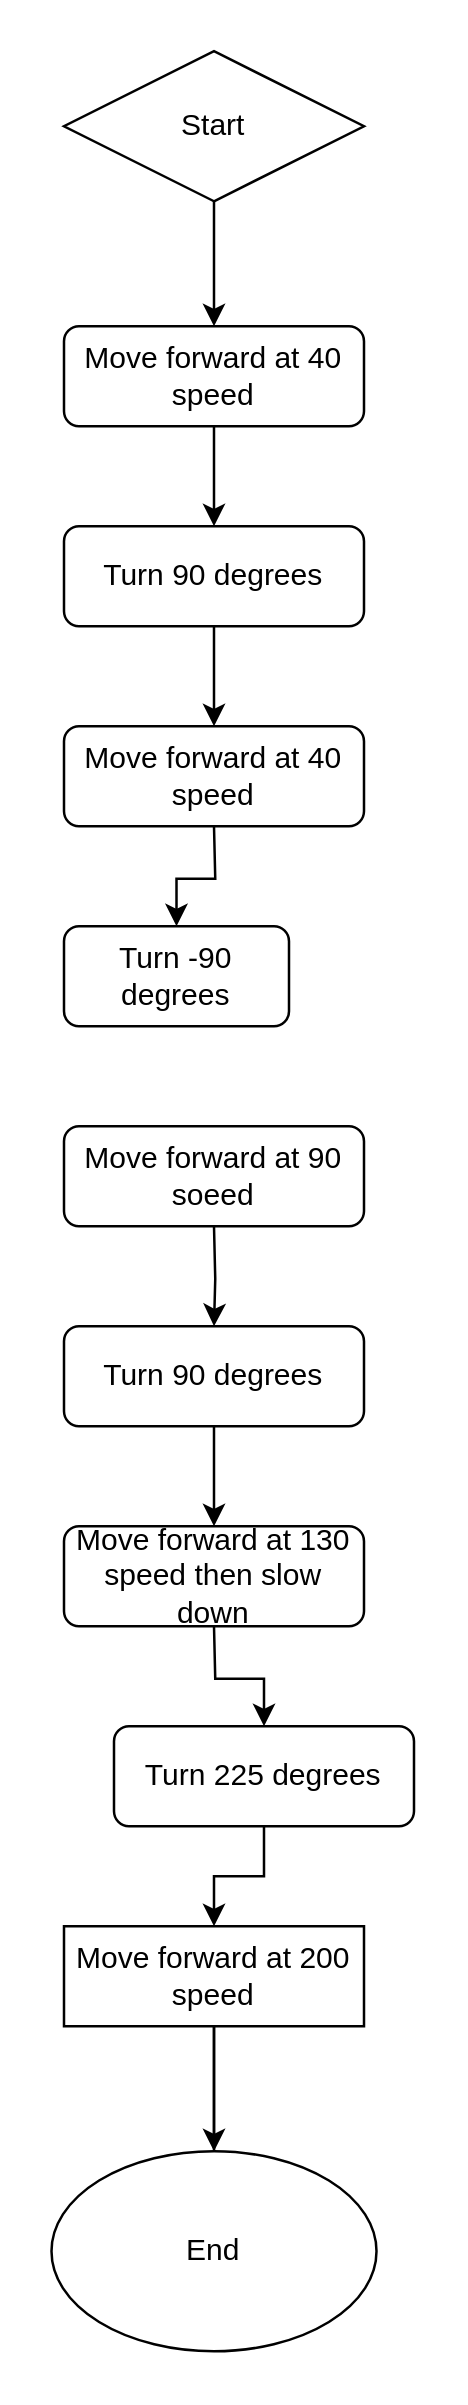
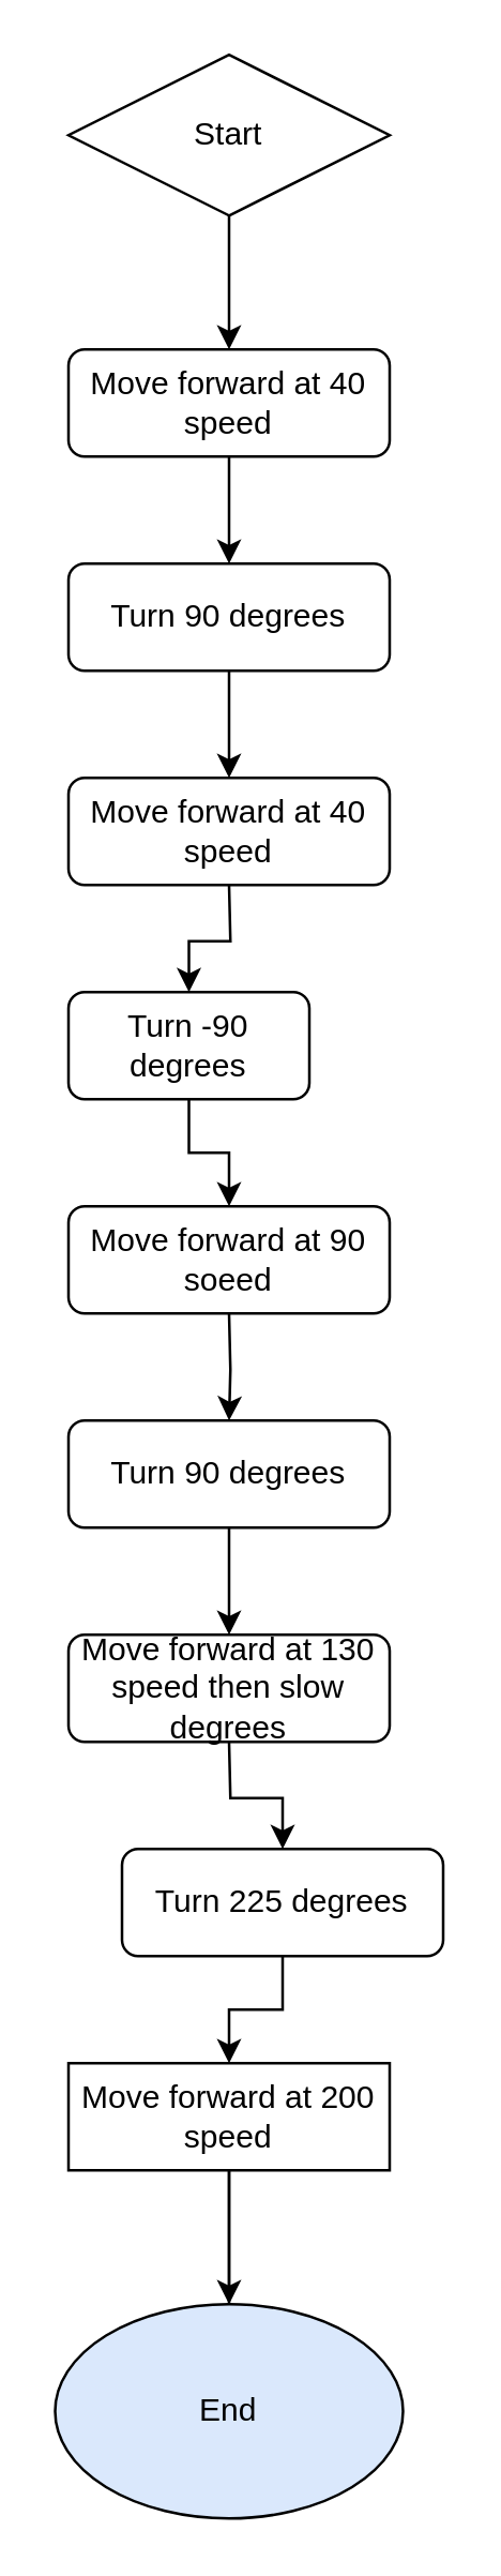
  <mxCell id="0" />
  <mxCell id="1" parent="0" />
  <mxCell id="2" value="" style="edgeStyle=orthogonalEdgeStyle;rounded=0;orthogonalLoop=1;jettySize=auto;html=1;" edge="1" parent="1" source="3" target="7"><mxGeometry relative="1" as="geometry" /></mxCell>
  <mxCell id="3" value="Move forward at 40 speed&lt;span id=&quot;docs-internal-guid-fa45b856-7fff-fb46-79e6-324b232b3a65&quot;&gt;&lt;/span&gt;" style="rounded=1;whiteSpace=wrap;html=1;fontSize=12;glass=0;strokeWidth=1;shadow=0;" vertex="1" parent="1"><mxGeometry x="25" y="130" width="120" height="40" as="geometry" /></mxCell>
  <mxCell id="4" value="" style="edgeStyle=orthogonalEdgeStyle;rounded=0;orthogonalLoop=1;jettySize=auto;html=1;" edge="1" parent="1" source="5" target="3"><mxGeometry relative="1" as="geometry" /></mxCell>
  <mxCell id="5" value="Start" style="rhombus;whiteSpace=wrap;html=1;direction=west;" vertex="1" parent="1"><mxGeometry x="25" y="20" width="120" height="60" as="geometry" /></mxCell>
  <mxCell id="6" value="" style="edgeStyle=orthogonalEdgeStyle;rounded=0;orthogonalLoop=1;jettySize=auto;html=1;" edge="1" parent="1" source="7" target="8"><mxGeometry relative="1" as="geometry" /></mxCell>
  <mxCell id="7" value="Turn 90 degrees&lt;span id=&quot;docs-internal-guid-fa45b856-7fff-fb46-79e6-324b232b3a65&quot;&gt;&lt;/span&gt;&lt;span id=&quot;docs-internal-guid-fa45b856-7fff-fb46-79e6-324b232b3a65&quot;&gt;&lt;/span&gt;" style="rounded=1;whiteSpace=wrap;html=1;fontSize=12;glass=0;strokeWidth=1;shadow=0;" vertex="1" parent="1"><mxGeometry x="25" y="210" width="120" height="40" as="geometry" /></mxCell>
  <mxCell id="8" value="Move forward at 40 speed&lt;span id=&quot;docs-internal-guid-fa45b856-7fff-fb46-79e6-324b232b3a65&quot;&gt;&lt;/span&gt;&lt;span id=&quot;docs-internal-guid-fa45b856-7fff-fb46-79e6-324b232b3a65&quot;&gt;&lt;/span&gt;" style="rounded=1;whiteSpace=wrap;html=1;fontSize=12;glass=0;strokeWidth=1;shadow=0;" vertex="1" parent="1"><mxGeometry x="25" y="290" width="120" height="40" as="geometry" /></mxCell>
  <mxCell id="9" value="" style="edgeStyle=orthogonalEdgeStyle;rounded=0;orthogonalLoop=1;jettySize=auto;html=1;" edge="1" parent="1" target="11"><mxGeometry relative="1" as="geometry"><mxPoint x="85" y="330" as="sourcePoint" /></mxGeometry></mxCell>
+ <mxCell id="10" value="" style="edgeStyle=orthogonalEdgeStyle;rounded=0;orthogonalLoop=1;jettySize=auto;html=1;" edge="1" parent="1" source="11" target="12"><mxGeometry relative="1" as="geometry" /></mxCell>
  <mxCell id="11" value="Turn -90 degrees&lt;span id=&quot;docs-internal-guid-fa45b856-7fff-fb46-79e6-324b232b3a65&quot;&gt;&lt;/span&gt;&lt;span id=&quot;docs-internal-guid-fa45b856-7fff-fb46-79e6-324b232b3a65&quot;&gt;&lt;/span&gt;" style="rounded=1;whiteSpace=wrap;html=1;fontSize=12;glass=0;strokeWidth=1;shadow=0;" vertex="1" parent="1"><mxGeometry x="25" y="370" width="90" height="40" as="geometry" /></mxCell>
  <mxCell id="12" value="Move forward at 90 soeed&lt;span id=&quot;docs-internal-guid-fa45b856-7fff-fb46-79e6-324b232b3a65&quot;&gt;&lt;/span&gt;&lt;span id=&quot;docs-internal-guid-fa45b856-7fff-fb46-79e6-324b232b3a65&quot;&gt;&lt;/span&gt;" style="rounded=1;whiteSpace=wrap;html=1;fontSize=12;glass=0;strokeWidth=1;shadow=0;" vertex="1" parent="1"><mxGeometry x="25" y="450" width="120" height="40" as="geometry" /></mxCell>
  <mxCell id="13" value="" style="edgeStyle=orthogonalEdgeStyle;rounded=0;orthogonalLoop=1;jettySize=auto;html=1;" edge="1" parent="1" target="15"><mxGeometry relative="1" as="geometry"><mxPoint x="85" y="490" as="sourcePoint" /></mxGeometry></mxCell>
  <mxCell id="14" value="" style="edgeStyle=orthogonalEdgeStyle;rounded=0;orthogonalLoop=1;jettySize=auto;html=1;" edge="1" parent="1" source="15" target="16"><mxGeometry relative="1" as="geometry" /></mxCell>
  <mxCell id="15" value="Turn 90 degrees&lt;span id=&quot;docs-internal-guid-fa45b856-7fff-fb46-79e6-324b232b3a65&quot;&gt;&lt;/span&gt;&lt;span id=&quot;docs-internal-guid-fa45b856-7fff-fb46-79e6-324b232b3a65&quot;&gt;&lt;/span&gt;" style="rounded=1;whiteSpace=wrap;html=1;fontSize=12;glass=0;strokeWidth=1;shadow=0;" vertex="1" parent="1"><mxGeometry x="25" y="530" width="120" height="40" as="geometry" /></mxCell>
- <mxCell id="16" value="Move forward at 130 speed then slow down&lt;span id=&quot;docs-internal-guid-fa45b856-7fff-fb46-79e6-324b232b3a65&quot;&gt;&lt;/span&gt;&lt;span id=&quot;docs-internal-guid-fa45b856-7fff-fb46-79e6-324b232b3a65&quot;&gt;&lt;/span&gt;" style="rounded=1;whiteSpace=wrap;html=1;fontSize=12;glass=0;strokeWidth=1;shadow=0;" vertex="1" parent="1"><mxGeometry x="25" y="610" width="120" height="40" as="geometry" /></mxCell>
+ <mxCell id="16" value="Move forward at 130 speed then slow degrees&lt;span id=&quot;docs-internal-guid-fa45b856-7fff-fb46-79e6-324b232b3a65&quot;&gt;&lt;/span&gt;&lt;span id=&quot;docs-internal-guid-fa45b856-7fff-fb46-79e6-324b232b3a65&quot;&gt;&lt;/span&gt;" style="rounded=1;whiteSpace=wrap;html=1;fontSize=12;glass=0;strokeWidth=1;shadow=0;" vertex="1" parent="1"><mxGeometry x="25" y="610" width="120" height="40" as="geometry" /></mxCell>
  <mxCell id="17" value="" style="edgeStyle=orthogonalEdgeStyle;rounded=0;orthogonalLoop=1;jettySize=auto;html=1;" edge="1" parent="1" target="19"><mxGeometry relative="1" as="geometry"><mxPoint x="85" y="650" as="sourcePoint" /></mxGeometry></mxCell>
  <mxCell id="18" value="" style="edgeStyle=orthogonalEdgeStyle;rounded=0;orthogonalLoop=1;jettySize=auto;html=1;" edge="1" parent="1" source="19" target="22"><mxGeometry relative="1" as="geometry" /></mxCell>
  <mxCell id="19" value="Turn 225 degrees&lt;span id=&quot;docs-internal-guid-fa45b856-7fff-fb46-79e6-324b232b3a65&quot;&gt;&lt;/span&gt;&lt;span id=&quot;docs-internal-guid-fa45b856-7fff-fb46-79e6-324b232b3a65&quot;&gt;&lt;/span&gt;" style="rounded=1;whiteSpace=wrap;html=1;fontSize=12;glass=0;strokeWidth=1;shadow=0;" vertex="1" parent="1"><mxGeometry x="45" y="690" width="120" height="40" as="geometry" /></mxCell>
  <mxCell id="20" value="" style="edgeStyle=orthogonalEdgeStyle;rounded=0;orthogonalLoop=1;jettySize=auto;html=1;" edge="1" parent="1" source="22" target="23"><mxGeometry relative="1" as="geometry" /></mxCell>
  <mxCell id="21" value="" style="edgeStyle=orthogonalEdgeStyle;rounded=0;orthogonalLoop=1;jettySize=auto;html=1;" edge="1" parent="1" source="22"><mxGeometry relative="1" as="geometry"><mxPoint x="85" y="880" as="targetPoint" /></mxGeometry></mxCell>
  <mxCell id="22" value="Move forward at 200 speed&lt;span id=&quot;docs-internal-guid-fa45b856-7fff-fb46-79e6-324b232b3a65&quot;&gt;&lt;/span&gt;&lt;span id=&quot;docs-internal-guid-fa45b856-7fff-fb46-79e6-324b232b3a65&quot;&gt;&lt;/span&gt;" style="whiteSpace=wrap;html=1;fontSize=12;glass=0;strokeWidth=1;shadow=0;rounded=0;" vertex="1" parent="1"><mxGeometry x="25" y="770" width="120" height="40" as="geometry" /></mxCell>
- <mxCell id="23" value="End" style="ellipse;whiteSpace=wrap;html=1;rounded=1;glass=0;strokeWidth=1;shadow=0;" vertex="1" parent="1"><mxGeometry x="20" y="860" width="130" height="80" as="geometry" /></mxCell>
+ <mxCell id="23" value="End" style="ellipse;whiteSpace=wrap;html=1;rounded=1;glass=0;strokeWidth=1;shadow=0;fillColor=#dae8fc;" vertex="1" parent="1"><mxGeometry x="20" y="860" width="130" height="80" as="geometry" /></mxCell>
